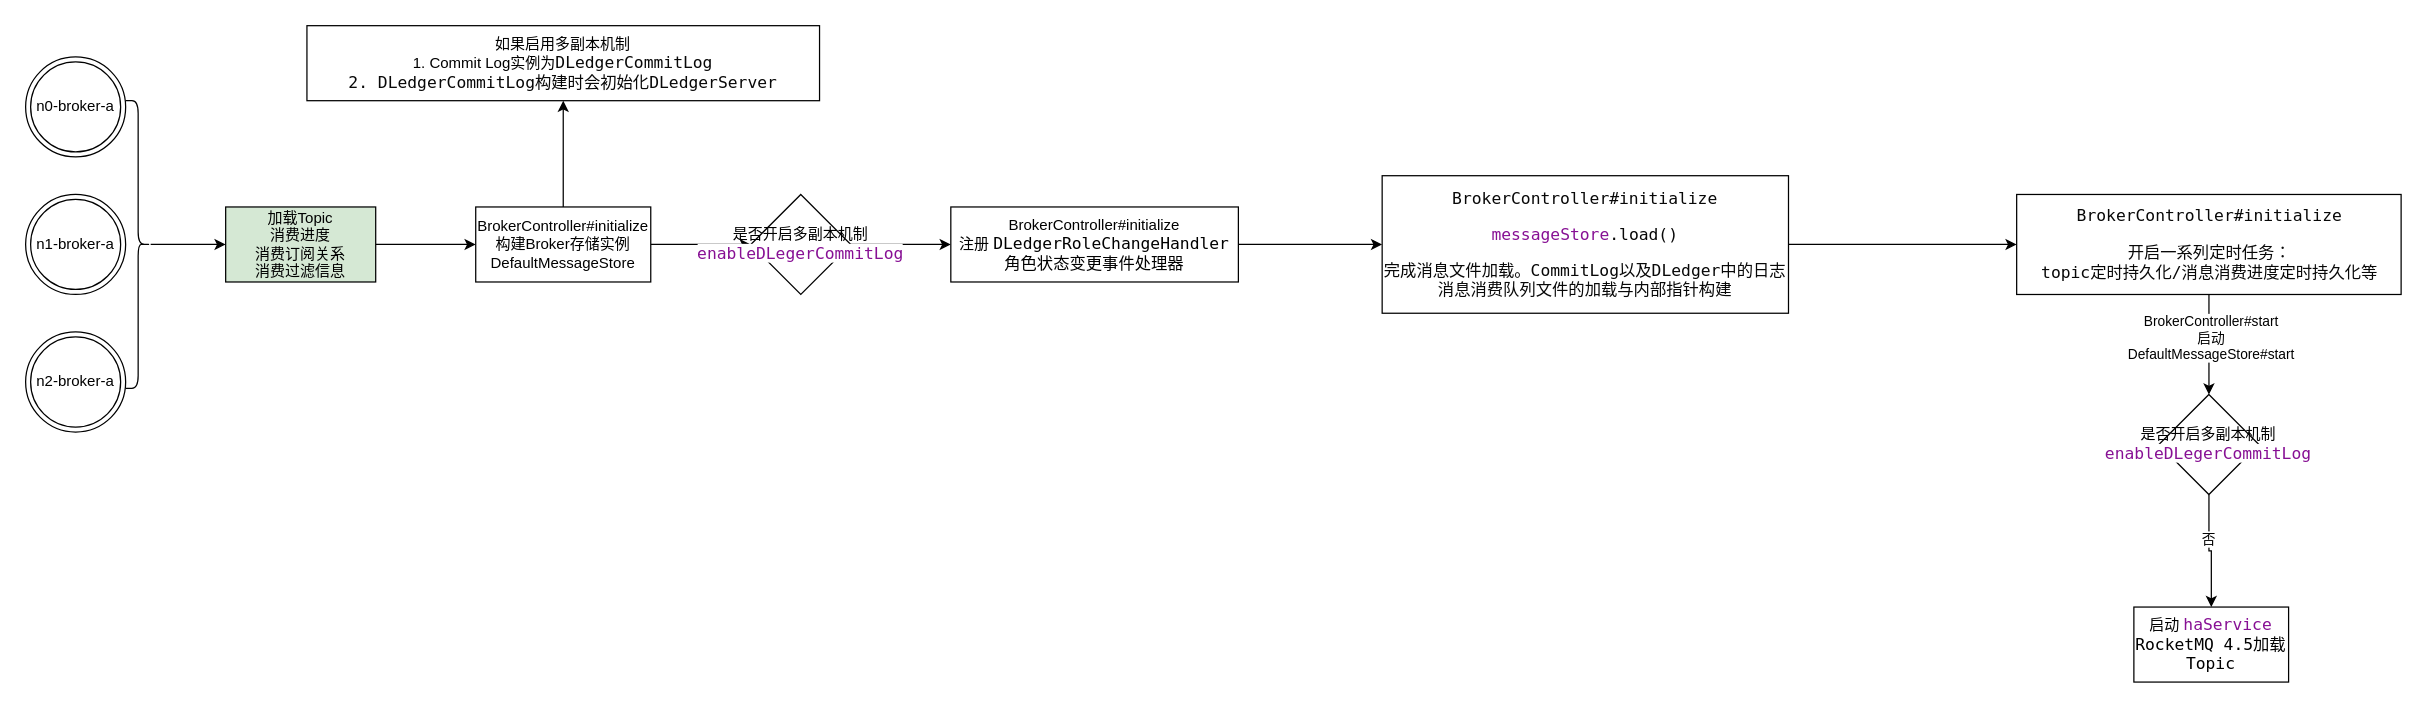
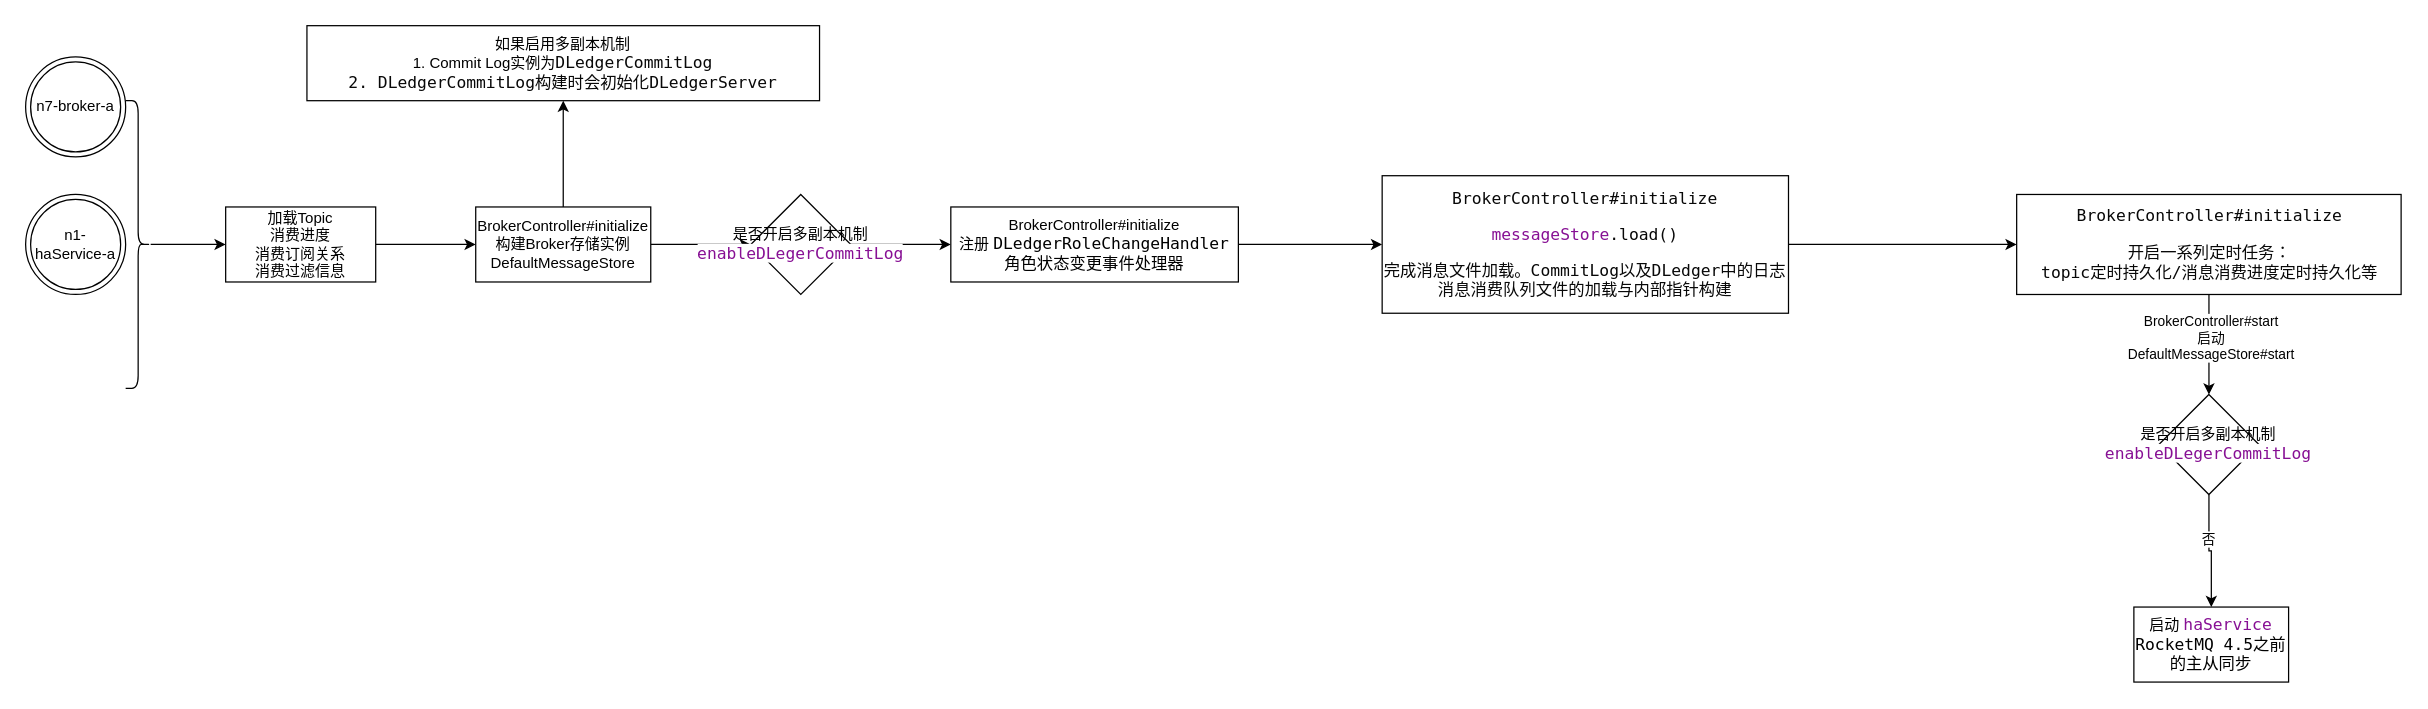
  <mxCell id="0" />
  <mxCell id="1" parent="0" />
- <mxCell id="2" value="n0-broker-a" style="ellipse;shape=doubleEllipse;whiteSpace=wrap;html=1;aspect=fixed;" vertex="1" parent="1"><mxGeometry x="20" y="45" width="80" height="80" as="geometry" /></mxCell>
- <mxCell id="3" value="n1-broker-a" style="ellipse;shape=doubleEllipse;whiteSpace=wrap;html=1;aspect=fixed;" vertex="1" parent="1"><mxGeometry x="20" y="155" width="80" height="80" as="geometry" /></mxCell>
- <mxCell id="4" value="n2-broker-a" style="ellipse;shape=doubleEllipse;whiteSpace=wrap;html=1;aspect=fixed;" vertex="1" parent="1"><mxGeometry x="20" y="265" width="80" height="80" as="geometry" /></mxCell>
+ <mxCell id="2" value="n7-broker-a" style="ellipse;shape=doubleEllipse;whiteSpace=wrap;html=1;aspect=fixed;" vertex="1" parent="1"><mxGeometry x="20" y="45" width="80" height="80" as="geometry" /></mxCell>
+ <mxCell id="3" value="n1-haService-a" style="ellipse;shape=doubleEllipse;whiteSpace=wrap;html=1;aspect=fixed;" vertex="1" parent="1"><mxGeometry x="20" y="155" width="80" height="80" as="geometry" /></mxCell>
  <mxCell id="5" value="" style="edgeStyle=orthogonalEdgeStyle;rounded=0;orthogonalLoop=1;jettySize=auto;html=1;" edge="1" parent="1" source="6" target="8"><mxGeometry relative="1" as="geometry" /></mxCell>
  <mxCell id="6" value="" style="shape=curlyBracket;whiteSpace=wrap;html=1;rounded=1;flipH=1;" vertex="1" parent="1"><mxGeometry x="100" y="80" width="20" height="230" as="geometry" /></mxCell>
  <mxCell id="7" value="" style="edgeStyle=orthogonalEdgeStyle;rounded=0;orthogonalLoop=1;jettySize=auto;html=1;" edge="1" parent="1" source="8" target="11"><mxGeometry relative="1" as="geometry" /></mxCell>
- <mxCell id="8" value="加载Topic&lt;br&gt;消费进度&lt;br&gt;消费订阅关系&lt;br&gt;消费过滤信息" style="rounded=0;whiteSpace=wrap;html=1;fillColor=#d5e8d4;" vertex="1" parent="1"><mxGeometry x="180" y="165" width="120" height="60" as="geometry" /></mxCell>
+ <mxCell id="8" value="加载Topic&lt;br&gt;消费进度&lt;br&gt;消费订阅关系&lt;br&gt;消费过滤信息" style="rounded=0;whiteSpace=wrap;html=1;" vertex="1" parent="1"><mxGeometry x="180" y="165" width="120" height="60" as="geometry" /></mxCell>
  <mxCell id="9" value="" style="edgeStyle=orthogonalEdgeStyle;rounded=0;orthogonalLoop=1;jettySize=auto;html=1;" edge="1" parent="1" source="11" target="13"><mxGeometry relative="1" as="geometry" /></mxCell>
  <mxCell id="10" value="" style="edgeStyle=orthogonalEdgeStyle;rounded=0;orthogonalLoop=1;jettySize=auto;html=1;" edge="1" parent="1" source="11" target="16"><mxGeometry relative="1" as="geometry" /></mxCell>
  <mxCell id="11" value="BrokerController#initialize&lt;br&gt;构建Broker存储实例&lt;br&gt;DefaultMessageStore" style="whiteSpace=wrap;html=1;rounded=0;" vertex="1" parent="1"><mxGeometry x="380" y="165" width="140" height="60" as="geometry" /></mxCell>
  <mxCell id="12" value="" style="edgeStyle=orthogonalEdgeStyle;rounded=0;orthogonalLoop=1;jettySize=auto;html=1;" edge="1" parent="1" source="13" target="15"><mxGeometry relative="1" as="geometry" /></mxCell>
  <mxCell id="13" value="是否开启多副本机制&lt;span style=&quot;color: rgb(135, 16, 148); background-color: rgb(255, 255, 255); font-family: &amp;quot;JetBrains Mono&amp;quot;, monospace; font-size: 9.8pt;&quot;&gt;enableDLegerCommitLog&lt;/span&gt;" style="rhombus;whiteSpace=wrap;html=1;rounded=0;" vertex="1" parent="1"><mxGeometry x="600" y="155" width="80" height="80" as="geometry" /></mxCell>
  <mxCell id="14" value="" style="edgeStyle=orthogonalEdgeStyle;rounded=0;orthogonalLoop=1;jettySize=auto;html=1;" edge="1" parent="1" source="15" target="18"><mxGeometry relative="1" as="geometry" /></mxCell>
  <mxCell id="15" value="BrokerController#initialize&lt;br&gt;注册&amp;nbsp;&lt;span style=&quot;background-color: rgb(255, 255, 255); font-family: &amp;quot;JetBrains Mono&amp;quot;, monospace; font-size: 9.8pt;&quot;&gt;DLedgerRoleChangeHandler 角色状态变更事件处理器&lt;/span&gt;" style="whiteSpace=wrap;html=1;rounded=0;" vertex="1" parent="1"><mxGeometry x="760" y="165" width="230" height="60" as="geometry" /></mxCell>
  <mxCell id="16" value="如果启用多副本机制&lt;br&gt;1. Commit Log实例为&lt;span style=&quot;background-color: rgb(255, 255, 255); color: rgb(8, 8, 8); font-family: &amp;quot;JetBrains Mono&amp;quot;, monospace; font-size: 9.8pt;&quot;&gt;DLedgerCommitLog&lt;br&gt;2.&lt;/span&gt;&lt;span style=&quot;color: rgb(8, 8, 8); font-family: &amp;quot;JetBrains Mono&amp;quot;, monospace; font-size: 13.067px; background-color: rgb(255, 255, 255);&quot;&gt;&amp;nbsp;DLedgerCommitLog构建时&lt;/span&gt;&lt;span style=&quot;background-color: rgb(255, 255, 255); color: rgb(8, 8, 8); font-family: &amp;quot;JetBrains Mono&amp;quot;, monospace; font-size: 9.8pt;&quot;&gt;会初始化&lt;/span&gt;&lt;span style=&quot;background-color: rgb(255, 255, 255); color: rgb(8, 8, 8); font-family: &amp;quot;JetBrains Mono&amp;quot;, monospace; font-size: 9.8pt;&quot;&gt;DLedgerServer&lt;/span&gt;" style="whiteSpace=wrap;html=1;rounded=0;" vertex="1" parent="1"><mxGeometry x="245" y="20" width="410" height="60" as="geometry" /></mxCell>
  <mxCell id="17" value="" style="edgeStyle=orthogonalEdgeStyle;rounded=0;orthogonalLoop=1;jettySize=auto;html=1;" edge="1" parent="1" source="18" target="21"><mxGeometry relative="1" as="geometry" /></mxCell>
  <mxCell id="18" value="&lt;pre style=&quot;background-color:#ffffff;color:#080808;font-family:'JetBrains Mono',monospace;font-size:9.8pt;&quot;&gt;BrokerController#initialize&lt;br style=&quot;color: rgb(0, 0, 0); font-family: Helvetica; font-size: 12px; background-color: rgb(248, 249, 250);&quot;&gt;&lt;/pre&gt;&lt;pre style=&quot;background-color:#ffffff;color:#080808;font-family:'JetBrains Mono',monospace;font-size:9.8pt;&quot;&gt;&lt;span style=&quot;color:#871094;&quot;&gt;messageStore&lt;/span&gt;.load()&lt;/pre&gt;&lt;pre style=&quot;background-color:#ffffff;color:#080808;font-family:'JetBrains Mono',monospace;font-size:9.8pt;&quot;&gt;完成消息文件加载。CommitLog以及DLedger中的日志&lt;br/&gt;消息消费队列文件的加载与内部指针构建&lt;/pre&gt;" style="whiteSpace=wrap;html=1;rounded=0;" vertex="1" parent="1"><mxGeometry x="1105" y="140" width="325" height="110" as="geometry" /></mxCell>
  <mxCell id="19" value="" style="edgeStyle=orthogonalEdgeStyle;rounded=0;orthogonalLoop=1;jettySize=auto;html=1;" edge="1" parent="1" source="21" target="24"><mxGeometry relative="1" as="geometry" /></mxCell>
  <mxCell id="20" value="BrokerController#start&lt;br&gt;启动&lt;br&gt;DefaultMessageStore#start" style="edgeLabel;html=1;align=center;verticalAlign=middle;resizable=0;points=[];" vertex="1" connectable="0" parent="19"><mxGeometry x="-0.161" y="1" relative="1" as="geometry"><mxPoint as="offset" /></mxGeometry></mxCell>
  <mxCell id="21" value="&lt;pre style=&quot;background-color: rgb(255, 255, 255); color: rgb(8, 8, 8); font-family: &amp;quot;JetBrains Mono&amp;quot;, monospace; font-size: 9.8pt;&quot;&gt;BrokerController#initialize&lt;/pre&gt;&lt;pre style=&quot;background-color: rgb(255, 255, 255); color: rgb(8, 8, 8); font-family: &amp;quot;JetBrains Mono&amp;quot;, monospace; font-size: 9.8pt;&quot;&gt;开启一系列定时任务：&lt;br/&gt;topic定时持久化/消息消费进度定时持久化等&lt;/pre&gt;" style="whiteSpace=wrap;html=1;rounded=0;" vertex="1" parent="1"><mxGeometry x="1612.5" y="155" width="307.5" height="80" as="geometry" /></mxCell>
  <mxCell id="22" value="" style="edgeStyle=orthogonalEdgeStyle;rounded=0;orthogonalLoop=1;jettySize=auto;html=1;" edge="1" parent="1" source="24" target="25"><mxGeometry relative="1" as="geometry" /></mxCell>
  <mxCell id="23" value="否" style="edgeLabel;html=1;align=center;verticalAlign=middle;resizable=0;points=[];" vertex="1" connectable="0" parent="22"><mxGeometry x="-0.207" y="-1" relative="1" as="geometry"><mxPoint as="offset" /></mxGeometry></mxCell>
  <mxCell id="24" value="是否开启多副本机制&lt;span style=&quot;color: rgb(135, 16, 148); background-color: rgb(255, 255, 255); font-family: &amp;quot;JetBrains Mono&amp;quot;, monospace; font-size: 9.8pt;&quot;&gt;enableDLegerCommitLog&lt;/span&gt;" style="rhombus;whiteSpace=wrap;html=1;rounded=0;" vertex="1" parent="1"><mxGeometry x="1726.25" y="315" width="80" height="80" as="geometry" /></mxCell>
- <mxCell id="25" value="启动&amp;nbsp;&lt;span style=&quot;background-color: rgb(255, 255, 255); font-family: &amp;quot;JetBrains Mono&amp;quot;, monospace; font-size: 9.8pt;&quot;&gt;&lt;font color=&quot;#871094&quot;&gt;haService&lt;/font&gt;&lt;br&gt;RocketMQ 4.5加载Topic&lt;br&gt;&lt;/span&gt;" style="whiteSpace=wrap;html=1;rounded=0;" vertex="1" parent="1"><mxGeometry x="1706.25" y="485" width="123.75" height="60" as="geometry" /></mxCell>
+ <mxCell id="25" value="启动&amp;nbsp;&lt;span style=&quot;background-color: rgb(255, 255, 255); font-family: &amp;quot;JetBrains Mono&amp;quot;, monospace; font-size: 9.8pt;&quot;&gt;&lt;font color=&quot;#871094&quot;&gt;haService&lt;/font&gt;&lt;br&gt;RocketMQ 4.5之前的主从同步&lt;br&gt;&lt;/span&gt;" style="whiteSpace=wrap;html=1;rounded=0;" vertex="1" parent="1"><mxGeometry x="1706.25" y="485" width="123.75" height="60" as="geometry" /></mxCell>
